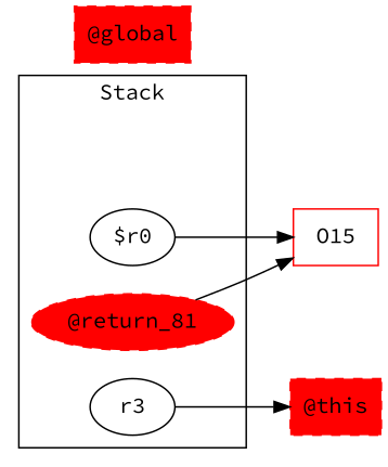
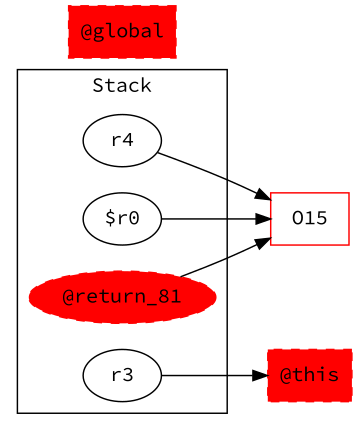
  digraph {
    fontname="Source Code Pro"
    rankDir=LR
    rankdir=LR
    node [fontname="Source Code Pro" color=red]
    edge [fontname="Source Code Pro"]
    "$r0" [color=""]
    "@return_81" [style="filled,dashed"]
    r3 [color=""]
+   r4 [color=""]
    n5 [label=O15 shape=box]
    "@this" [shape=box style="filled,dashed"]
    "@global" [shape=box style="filled,dashed"]
    subgraph cluster_1 {
      label=Stack
      "$r0"
      "@return_81"
      r3
+     r4
    }
    "$r0" -> n5
    "@return_81" -> n5
    r3 -> "@this"
+   r4 -> n5
  }
